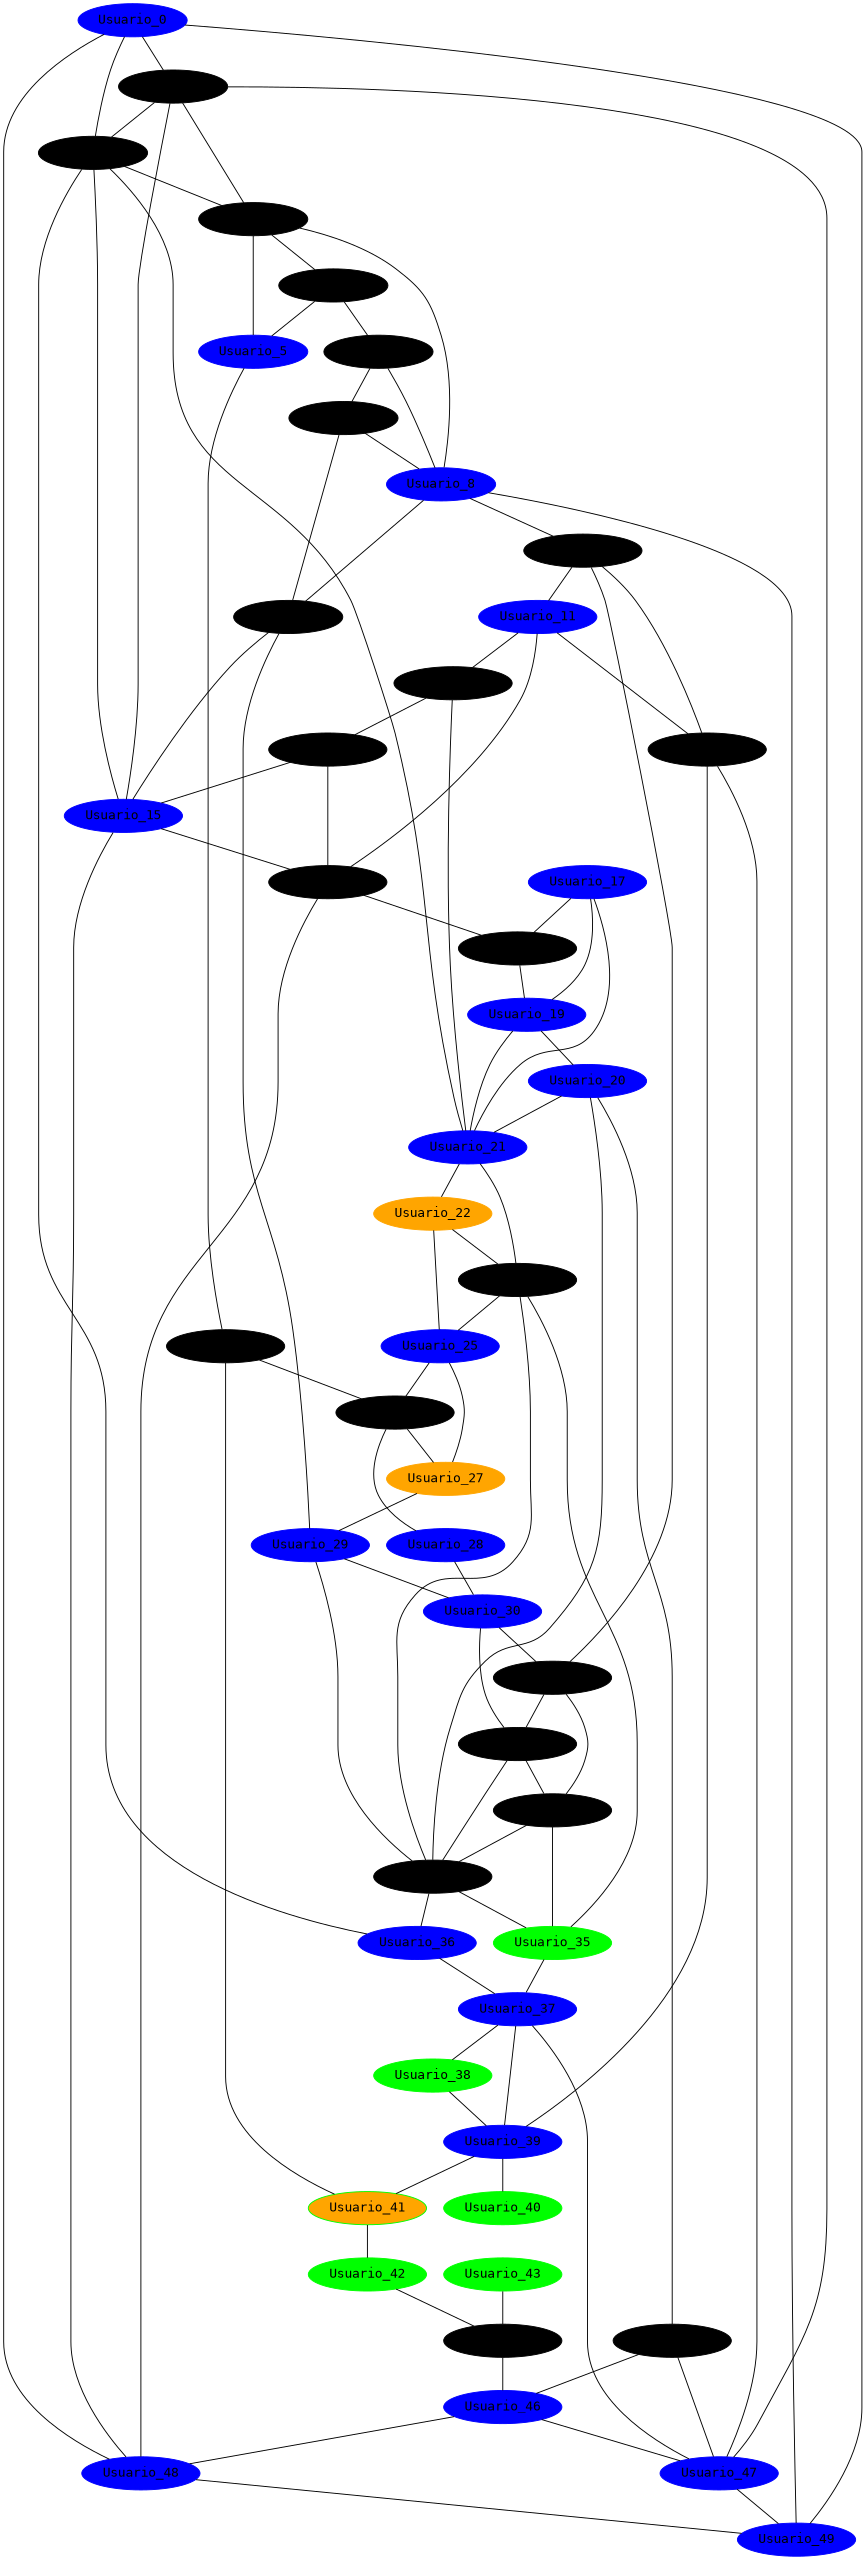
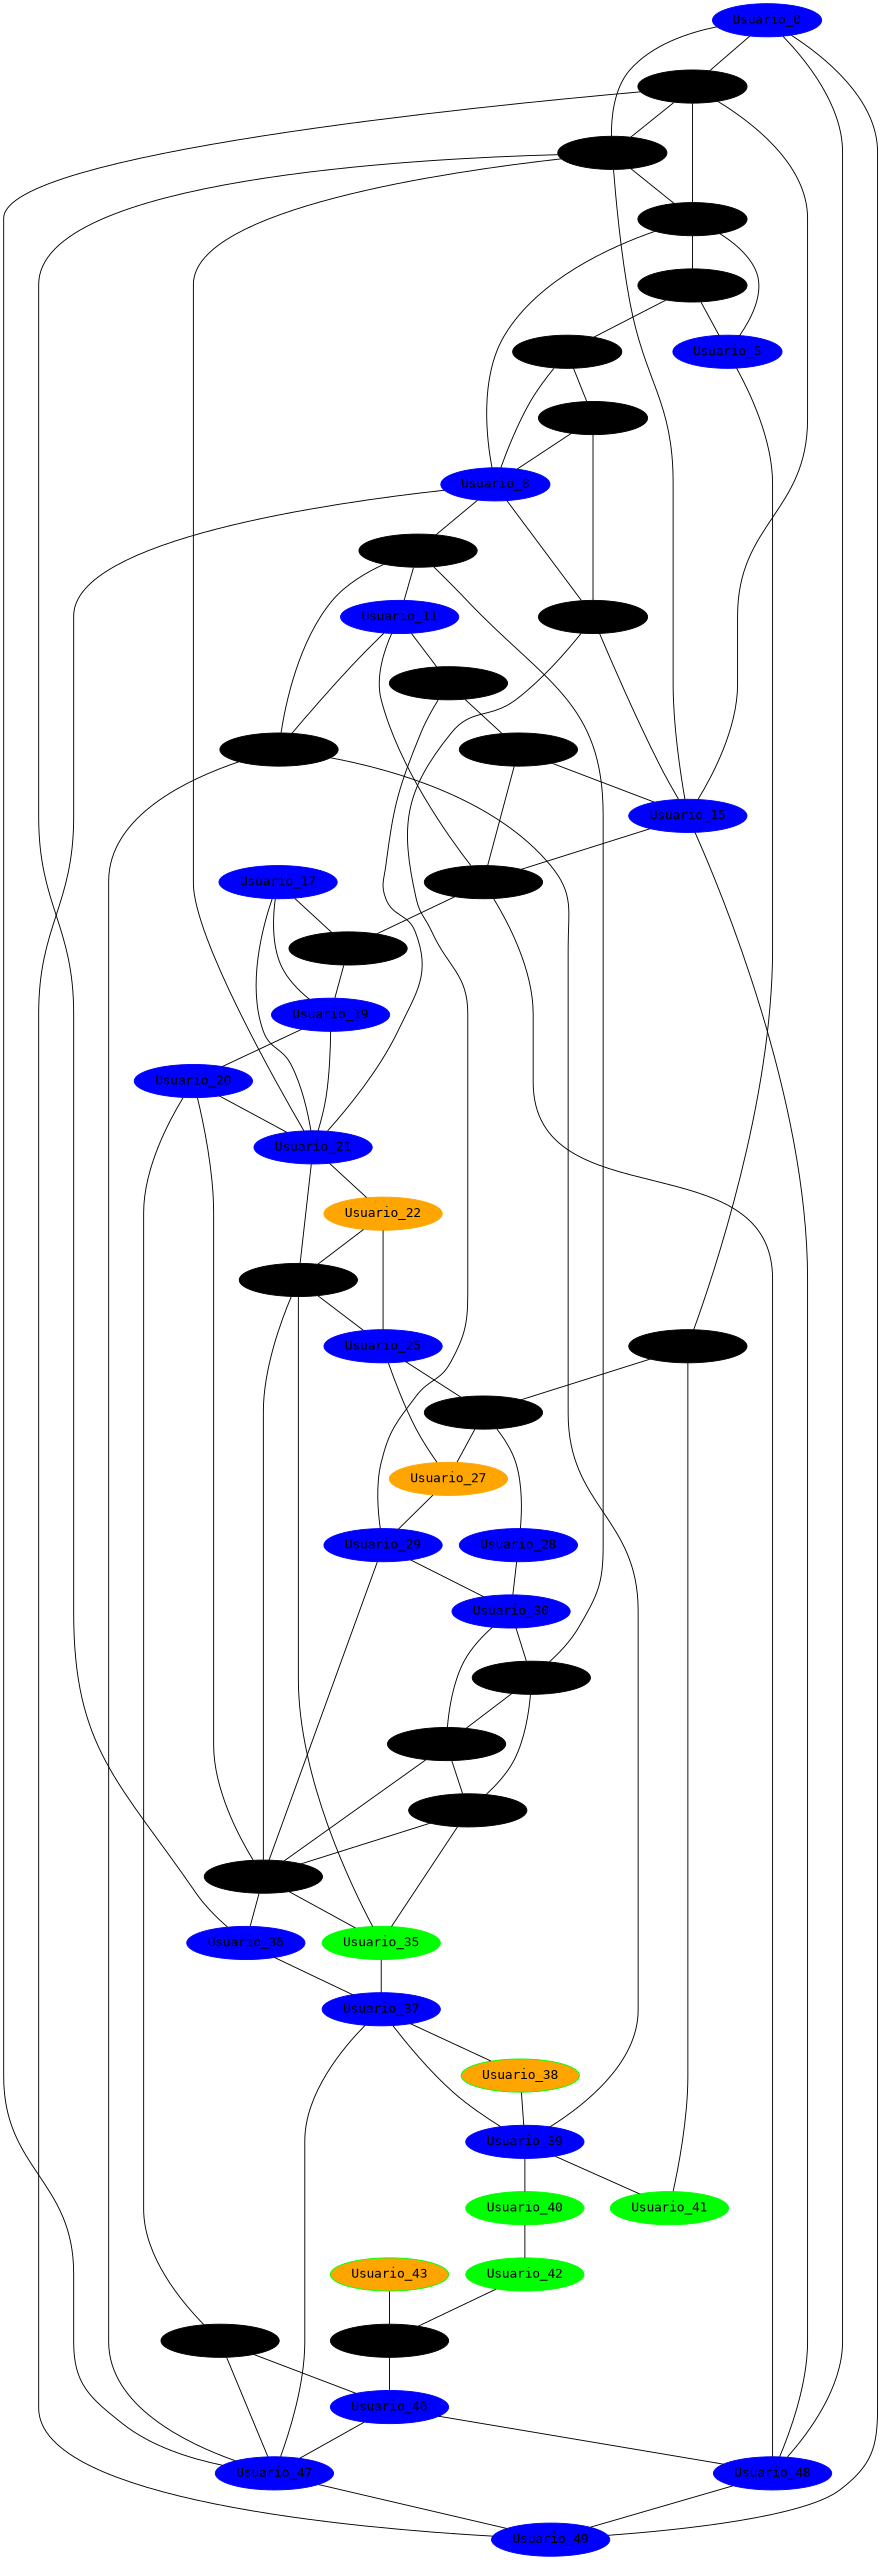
  graph {
    fontname="DejaVu Sans Mono"
    node [color=black fontname="DejaVu Sans Mono" style=filled]
    edge [fontname="DejaVu Sans Mono"]
    n1 [color=blue label=Usuario_0]
    n2 [label=Usuario_1]
    n3 [label=Usuario_2]
    n4 [color=blue label=Usuario_48]
    n5 [color=blue label=Usuario_49]
    n6 [label=Usuario_3]
    n7 [color=blue label=Usuario_15]
    n8 [color=blue label=Usuario_47]
    n9 [color=blue label=Usuario_21]
    n10 [color=blue label=Usuario_36]
    n11 [label=Usuario_4]
    n12 [color=blue label=Usuario_5]
    n13 [color=blue label=Usuario_8]
    n14 [label=Usuario_16]
    n15 [color=orange label=Usuario_22]
    n16 [label=Usuario_23]
    n17 [color=blue label=Usuario_37]
    n18 [label=Usuario_6]
    n19 [label=Usuario_24]
    n20 [label=Usuario_9]
    n21 [label=Usuario_10]
    n22 [label=Usuario_7]
    n23 [label=Usuario_26]
-   n24 [color=green label=Usuario_41 fillcolor=orange]
+   n24 [color=green label=Usuario_41]
    n25 [color=blue label=Usuario_29]
    n26 [color=blue label=Usuario_11]
    n27 [label=Usuario_12]
    n28 [label=Usuario_31]
    n29 [label=Usuario_34]
    n30 [color=blue label=Usuario_30]
    n31 [label=Usuario_13]
    n32 [color=blue label=Usuario_39]
    n33 [label=Usuario_32]
    n34 [label=Usuario_33]
    n35 [label=Usuario_14]
    n36 [label=Usuario_18]
    n37 [color=green label=Usuario_40]
    n38 [color=blue label=Usuario_19]
    n39 [color=blue label=Usuario_17]
    n40 [color=blue label=Usuario_20]
    n41 [label=Usuario_45]
    n42 [color=green label=Usuario_35]
    n43 [color=blue label=Usuario_46]
    n44 [color=blue label=Usuario_25]
    n45 [color=orange label=Usuario_27]
    n46 [color=blue label=Usuario_28]
    n47 [color=green label=Usuario_42]
-   n48 [color=green label=Usuario_38]
+   n48 [color=green label=Usuario_38 fillcolor=orange]
    n49 [label=Usuario_44]
-   n50 [color=green label=Usuario_43]
+   n50 [color=green label=Usuario_43 fillcolor=orange]
    n1 -- n2
    n1 -- n3
    n1 -- n4
    n1 -- n5
    n2 -- n3
    n2 -- n6
    n2 -- n7
    n2 -- n8
    n3 -- n6
    n3 -- n7
    n3 -- n9
    n3 -- n10
    n4 -- n5
    n6 -- n11
    n6 -- n12
    n6 -- n13
    n7 -- n4
    n7 -- n14
    n8 -- n5
    n9 -- n15
    n9 -- n16
    n10 -- n17
    n11 -- n12
    n11 -- n18
    n12 -- n19
    n13 -- n5
    n13 -- n20
    n13 -- n21
    n14 -- n4
    n14 -- n36
    n15 -- n16
    n15 -- n44
    n16 -- n29
    n16 -- n42
    n16 -- n44
    n17 -- n8
    n17 -- n32
    n17 -- n48
    n18 -- n13
    n18 -- n22
    n19 -- n23
    n19 -- n24
    n20 -- n7
    n20 -- n25
    n21 -- n26
    n21 -- n27
    n21 -- n28
    n22 -- n13
    n22 -- n20
    n23 -- n45
    n23 -- n46
-   n24 -- n47
+   n37 -- n47
    n25 -- n29
    n25 -- n30
    n26 -- n14
    n26 -- n27
    n26 -- n31
    n27 -- n8
    n27 -- n32
    n28 -- n33
    n28 -- n34
    n29 -- n10
    n29 -- n42
    n30 -- n28
    n30 -- n33
    n31 -- n9
    n31 -- n35
    n32 -- n24
    n32 -- n37
    n33 -- n29
    n33 -- n34
    n34 -- n29
    n34 -- n42
    n35 -- n7
    n35 -- n14
    n36 -- n38
    n38 -- n9
    n38 -- n40
    n39 -- n9
    n39 -- n36
    n39 -- n38
    n40 -- n9
    n40 -- n29
    n40 -- n41
    n41 -- n8
    n41 -- n43
    n42 -- n17
    n43 -- n4
    n43 -- n8
    n44 -- n23
    n44 -- n45
    n45 -- n25
    n46 -- n30
    n47 -- n49
    n48 -- n32
    n49 -- n43
    n50 -- n49
  }
